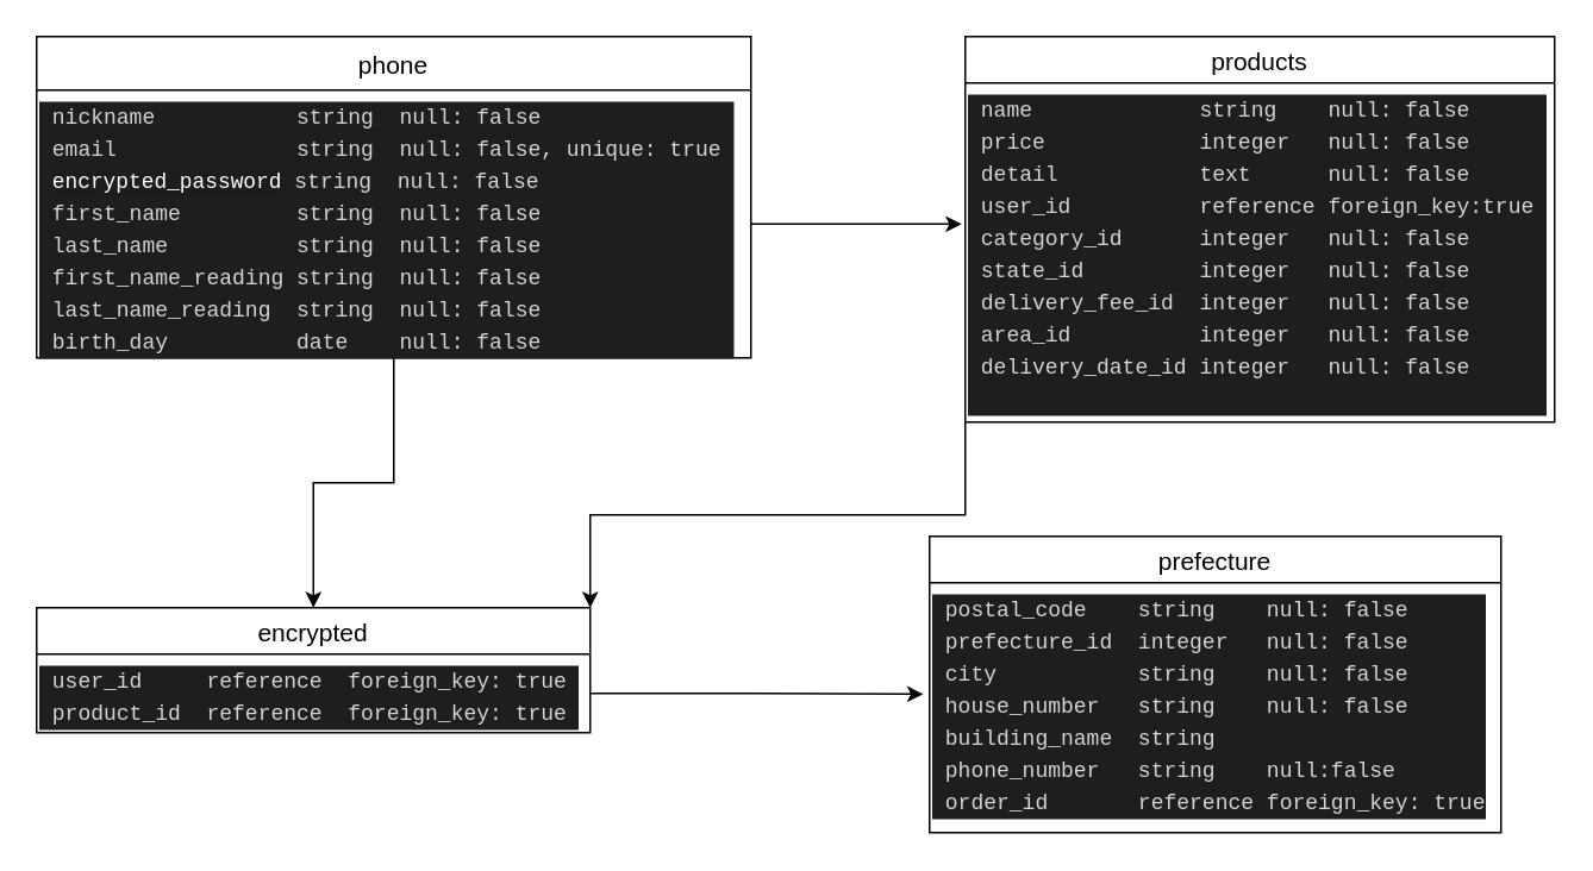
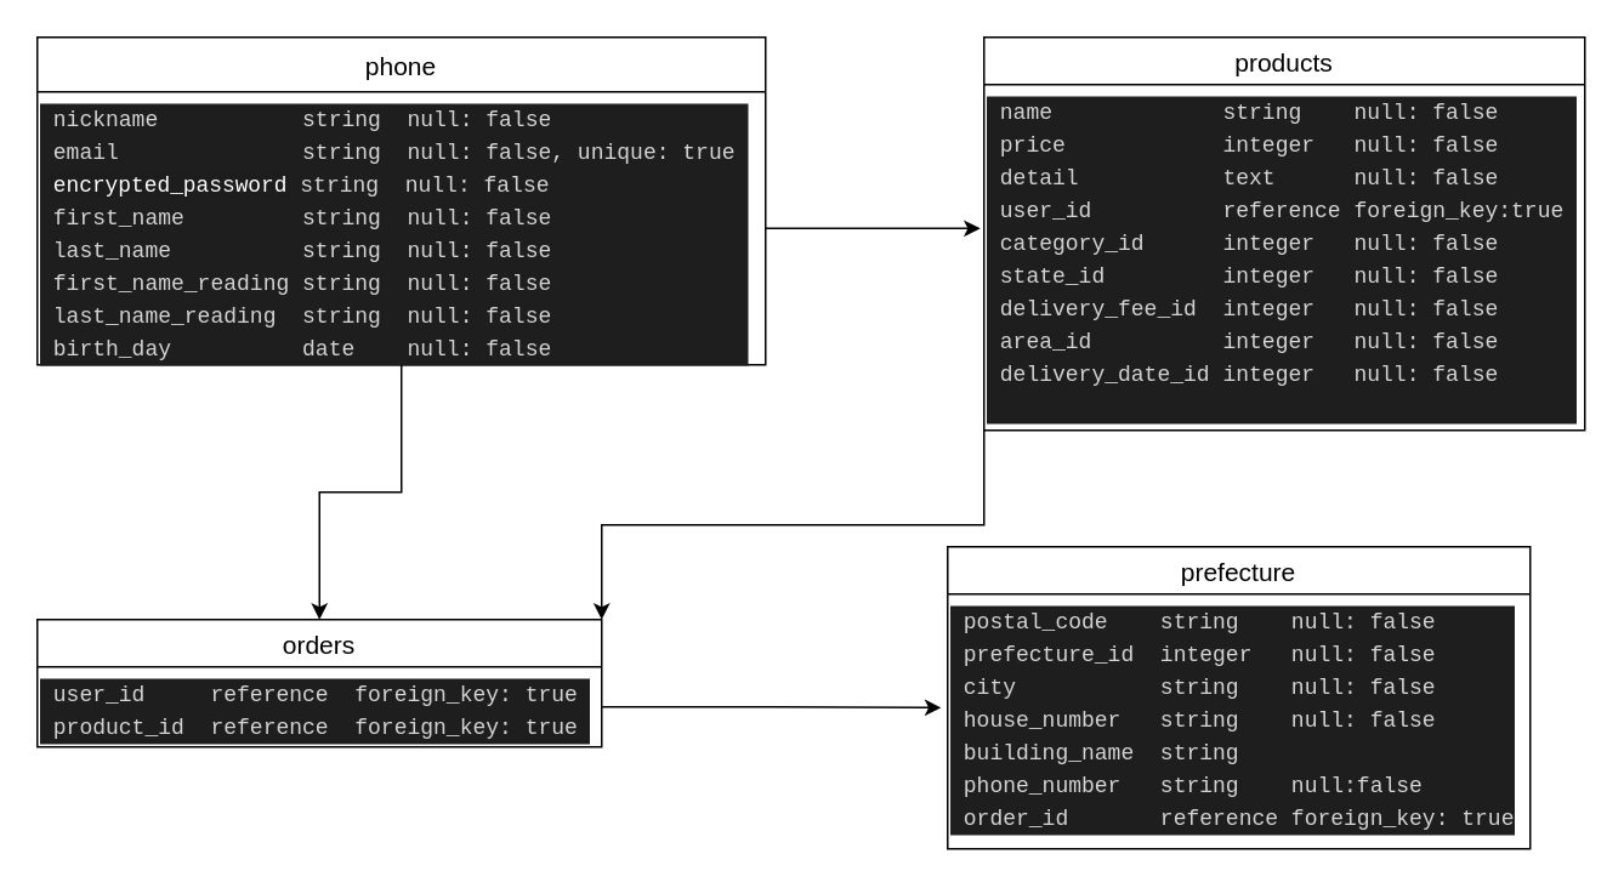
  <mxCell id="0" />
  <mxCell id="1" parent="0" />
  <mxCell id="2" value="phone" style="swimlane;fontStyle=0;childLayout=stackLayout;horizontal=1;startSize=30;horizontalStack=0;resizeParent=1;resizeParentMax=0;resizeLast=0;collapsible=1;marginBottom=0;align=center;fontSize=14;" vertex="1" parent="1"><mxGeometry y="20" width="400" height="180" as="geometry" x="20" /></mxCell>
  <mxCell id="3" value="&lt;div style=&quot;background-color: rgb(30 , 30 , 30) ; font-family: &amp;#34;menlo&amp;#34; , &amp;#34;monaco&amp;#34; , &amp;#34;courier new&amp;#34; , monospace ; font-weight: normal ; font-size: 12px ; line-height: 18px&quot;&gt;&lt;div style=&quot;color: rgb(212 , 212 , 212)&quot;&gt;&lt;span style=&quot;color: #d4d4d4&quot;&gt;&amp;nbsp;nickname&amp;nbsp; &amp;nbsp; &amp;nbsp; &amp;nbsp; &amp;nbsp; &amp;nbsp;string&amp;nbsp; null: false&amp;nbsp;&lt;/span&gt;&lt;/div&gt;&lt;div style=&quot;color: rgb(212 , 212 , 212)&quot;&gt;&lt;span style=&quot;color: #d4d4d4&quot;&gt;&amp;nbsp;email&amp;nbsp; &amp;nbsp; &amp;nbsp; &amp;nbsp; &amp;nbsp; &amp;nbsp; &amp;nbsp; string&amp;nbsp; null: false, unique: true&amp;nbsp;&lt;/span&gt;&lt;/div&gt;&lt;div&gt;&lt;span style=&quot;color: rgb(212 , 212 , 212)&quot;&gt;&amp;nbsp;&lt;/span&gt;&lt;span style=&quot;background-color: rgba(27 , 31 , 35 , 0.05) ; font-size: 11.9px&quot;&gt;&lt;font color=&quot;#ffffff&quot;&gt;encrypted_password&lt;/font&gt;&lt;/span&gt;&lt;font color=&quot;#d4d4d4&quot;&gt;&amp;nbsp;string&amp;nbsp; null: false&amp;nbsp;&lt;/font&gt;&lt;/div&gt;&lt;div style=&quot;color: rgb(212 , 212 , 212)&quot;&gt;&lt;span style=&quot;color: #d4d4d4&quot;&gt;&amp;nbsp;first_name&amp;nbsp; &amp;nbsp; &amp;nbsp; &amp;nbsp; &amp;nbsp;string&amp;nbsp; null: false&amp;nbsp;&lt;/span&gt;&lt;/div&gt;&lt;div style=&quot;color: rgb(212 , 212 , 212)&quot;&gt;&lt;span style=&quot;color: #d4d4d4&quot;&gt;&amp;nbsp;last_name&amp;nbsp; &amp;nbsp; &amp;nbsp; &amp;nbsp; &amp;nbsp; string&amp;nbsp; null: false&amp;nbsp;&lt;/span&gt;&lt;/div&gt;&lt;div style=&quot;color: rgb(212 , 212 , 212)&quot;&gt;&lt;span style=&quot;color: #d4d4d4&quot;&gt;&amp;nbsp;first_name_reading string&amp;nbsp; null: false &lt;/span&gt;&amp;nbsp;&lt;/div&gt;&lt;div style=&quot;color: rgb(212 , 212 , 212)&quot;&gt;&amp;nbsp;last_name_reading&amp;nbsp; string&amp;nbsp; null: false&amp;nbsp;&lt;/div&gt;&lt;div style=&quot;color: rgb(212 , 212 , 212)&quot;&gt;&lt;span style=&quot;color: #d4d4d4&quot;&gt;&amp;nbsp;birth_day&amp;nbsp; &amp;nbsp; &amp;nbsp; &amp;nbsp; &amp;nbsp; date&amp;nbsp; &amp;nbsp; null: false&amp;nbsp;&lt;/span&gt;&lt;/div&gt;&lt;/div&gt;" style="text;whiteSpace=wrap;html=1;" vertex="1" parent="2"><mxGeometry y="30" width="400" height="150" as="geometry" /></mxCell>
  <mxCell id="4" value="products" style="swimlane;fontStyle=0;childLayout=stackLayout;horizontal=1;startSize=26;horizontalStack=0;resizeParent=1;resizeParentMax=0;resizeLast=0;collapsible=1;marginBottom=0;align=center;fontSize=14;" vertex="1" parent="1"><mxGeometry x="540" y="20" width="330" height="216" as="geometry" /></mxCell>
  <mxCell id="5" value="&lt;div style=&quot;color: rgb(212 , 212 , 212) ; background-color: rgb(30 , 30 , 30) ; font-family: &amp;#34;menlo&amp;#34; , &amp;#34;monaco&amp;#34; , &amp;#34;courier new&amp;#34; , monospace ; font-weight: normal ; font-size: 12px ; line-height: 18px&quot;&gt;&lt;div&gt;&lt;span style=&quot;color: #d4d4d4&quot;&gt;&amp;nbsp;name&amp;nbsp; &amp;nbsp; &amp;nbsp; &amp;nbsp; &amp;nbsp; &amp;nbsp; &amp;nbsp;string&amp;nbsp; &amp;nbsp; null: false&amp;nbsp;&lt;/span&gt;&lt;/div&gt;&lt;div&gt;&lt;span style=&quot;color: #d4d4d4&quot;&gt;&amp;nbsp;price&amp;nbsp; &amp;nbsp; &amp;nbsp; &amp;nbsp; &amp;nbsp; &amp;nbsp; integer&amp;nbsp; &amp;nbsp;null: false&amp;nbsp;&lt;/span&gt;&lt;/div&gt;&lt;div&gt;&lt;span style=&quot;color: #d4d4d4&quot;&gt;&amp;nbsp;detail&amp;nbsp; &amp;nbsp; &amp;nbsp; &amp;nbsp; &amp;nbsp; &amp;nbsp;text&amp;nbsp; &amp;nbsp; &amp;nbsp; null: false&amp;nbsp;&lt;/span&gt;&lt;/div&gt;&lt;div&gt;&amp;nbsp;user_id&amp;nbsp; &amp;nbsp; &amp;nbsp; &amp;nbsp; &amp;nbsp; reference foreign_key:true&amp;nbsp;&lt;/div&gt;&lt;div&gt;&lt;span style=&quot;color: #d4d4d4&quot;&gt;&amp;nbsp;category_id&amp;nbsp; &amp;nbsp; &amp;nbsp; integer&amp;nbsp; &amp;nbsp;null: false&amp;nbsp;&lt;/span&gt;&lt;/div&gt;&lt;div&gt;&lt;span style=&quot;color: #d4d4d4&quot;&gt;&amp;nbsp;state_id&amp;nbsp; &amp;nbsp; &amp;nbsp; &amp;nbsp; &amp;nbsp;integer&amp;nbsp; &amp;nbsp;null: false&amp;nbsp;&lt;/span&gt;&lt;/div&gt;&lt;div&gt;&lt;span style=&quot;color: #d4d4d4&quot;&gt;&amp;nbsp;delivery_fee_id&amp;nbsp; integer&amp;nbsp; &amp;nbsp;null: false&amp;nbsp;&lt;/span&gt;&lt;/div&gt;&lt;div&gt;&lt;span style=&quot;color: #d4d4d4&quot;&gt;&amp;nbsp;area_id&amp;nbsp; &amp;nbsp; &amp;nbsp; &amp;nbsp; &amp;nbsp; integer&amp;nbsp; &amp;nbsp;null: false&amp;nbsp; &amp;nbsp; &amp;nbsp;&amp;nbsp;&lt;/span&gt;&lt;/div&gt;&lt;div&gt;&lt;span style=&quot;color: #d4d4d4&quot;&gt;&amp;nbsp;delivery_date_id integer&amp;nbsp; &amp;nbsp;null: false&amp;nbsp; &amp;nbsp; &amp;nbsp;&amp;nbsp;&lt;/span&gt;&lt;/div&gt;&lt;br&gt;&lt;/div&gt;" style="text;whiteSpace=wrap;html=1;" vertex="1" parent="4"><mxGeometry y="26" width="330" height="190" as="geometry" /></mxCell>
  <mxCell id="6" value="prefecture" style="swimlane;fontStyle=0;childLayout=stackLayout;horizontal=1;startSize=26;horizontalStack=0;resizeParent=1;resizeParentMax=0;resizeLast=0;collapsible=1;marginBottom=0;align=center;fontSize=14;" vertex="1" parent="1"><mxGeometry x="520" y="300" width="320" height="166" as="geometry" /></mxCell>
  <mxCell id="7" value="&lt;div style=&quot;color: rgb(212 , 212 , 212) ; background-color: rgb(30 , 30 , 30) ; font-family: &amp;#34;menlo&amp;#34; , &amp;#34;monaco&amp;#34; , &amp;#34;courier new&amp;#34; , monospace ; font-weight: normal ; font-size: 12px ; line-height: 18px&quot;&gt;&lt;div&gt;&lt;span style=&quot;color: #d4d4d4&quot;&gt;&amp;nbsp;postal_code&amp;nbsp; &amp;nbsp; string&amp;nbsp; &amp;nbsp; null: false&amp;nbsp;&lt;/span&gt;&lt;/div&gt;&lt;div&gt;&lt;span style=&quot;color: #d4d4d4&quot;&gt;&amp;nbsp;prefecture_id&amp;nbsp; integer&amp;nbsp; &amp;nbsp;null: false&amp;nbsp;&lt;/span&gt;&lt;/div&gt;&lt;div&gt;&lt;span style=&quot;color: #d4d4d4&quot;&gt;&amp;nbsp;city&amp;nbsp; &amp;nbsp; &amp;nbsp; &amp;nbsp; &amp;nbsp; &amp;nbsp;string&amp;nbsp; &amp;nbsp; null: false&amp;nbsp;&lt;/span&gt;&lt;/div&gt;&lt;div&gt;&lt;span style=&quot;color: #d4d4d4&quot;&gt;&amp;nbsp;house_number&amp;nbsp; &amp;nbsp;string&amp;nbsp; &amp;nbsp; null: false&amp;nbsp;&lt;/span&gt;&lt;/div&gt;&lt;div&gt;&lt;span style=&quot;color: #d4d4d4&quot;&gt;&amp;nbsp;building_name&amp;nbsp; string&amp;nbsp;&lt;/span&gt;&lt;/div&gt;&lt;div&gt;&lt;span style=&quot;color: #d4d4d4&quot;&gt;&amp;nbsp;phone_number&amp;nbsp; &amp;nbsp;string&amp;nbsp; &amp;nbsp; null:false&amp;nbsp;&lt;/span&gt;&lt;/div&gt;&amp;nbsp;order_id&amp;nbsp; &amp;nbsp; &amp;nbsp; &amp;nbsp;reference foreign_key: true&lt;/div&gt;" style="text;whiteSpace=wrap;html=1;" vertex="1" parent="6"><mxGeometry y="26" width="320" height="140" as="geometry" /></mxCell>
- <mxCell id="8" value="encrypted" style="swimlane;fontStyle=0;childLayout=stackLayout;horizontal=1;startSize=26;horizontalStack=0;resizeParent=1;resizeParentMax=0;resizeLast=0;collapsible=1;marginBottom=0;align=center;fontSize=14;" vertex="1" parent="1"><mxGeometry y="340" width="310" height="70" as="geometry" x="20" /></mxCell>
+ <mxCell id="8" value="orders" style="swimlane;fontStyle=0;childLayout=stackLayout;horizontal=1;startSize=26;horizontalStack=0;resizeParent=1;resizeParentMax=0;resizeLast=0;collapsible=1;marginBottom=0;align=center;fontSize=14;" vertex="1" parent="1"><mxGeometry y="340" width="310" height="70" as="geometry" x="20" /></mxCell>
  <mxCell id="9" value="&lt;div style=&quot;color: rgb(212 , 212 , 212) ; background-color: rgb(30 , 30 , 30) ; font-family: &amp;#34;menlo&amp;#34; , &amp;#34;monaco&amp;#34; , &amp;#34;courier new&amp;#34; , monospace ; font-weight: normal ; font-size: 12px ; line-height: 18px&quot;&gt;&lt;div&gt;&lt;span style=&quot;color: #d4d4d4&quot;&gt;&amp;nbsp;user_id&amp;nbsp; &amp;nbsp; &amp;nbsp;reference&amp;nbsp; foreign_key: true&amp;nbsp;&lt;/span&gt;&lt;/div&gt;&lt;div&gt;&lt;span style=&quot;color: #d4d4d4&quot;&gt;&amp;nbsp;product_id&amp;nbsp; reference&amp;nbsp; foreign_key: true&amp;nbsp;&lt;/span&gt;&lt;/div&gt;&lt;/div&gt;" style="text;whiteSpace=wrap;html=1;" vertex="1" parent="8"><mxGeometry y="26" width="310" height="44" as="geometry" /></mxCell>
  <mxCell id="10" style="edgeStyle=orthogonalEdgeStyle;rounded=0;orthogonalLoop=1;jettySize=auto;html=1;entryX=0.5;entryY=0;entryDx=0;entryDy=0;" edge="1" parent="1" source="3" target="8"><mxGeometry relative="1" as="geometry" /></mxCell>
  <mxCell id="11" style="edgeStyle=orthogonalEdgeStyle;rounded=0;orthogonalLoop=1;jettySize=auto;html=1;exitX=1;exitY=0.5;exitDx=0;exitDy=0;entryX=-0.011;entryY=0.446;entryDx=0;entryDy=0;entryPerimeter=0;" edge="1" parent="1" source="9" target="7"><mxGeometry relative="1" as="geometry" /></mxCell>
  <mxCell id="12" style="edgeStyle=orthogonalEdgeStyle;rounded=0;orthogonalLoop=1;jettySize=auto;html=1;exitX=1;exitY=0.5;exitDx=0;exitDy=0;entryX=-0.006;entryY=0.416;entryDx=0;entryDy=0;entryPerimeter=0;" edge="1" parent="1" source="3" target="5"><mxGeometry relative="1" as="geometry" /></mxCell>
  <mxCell id="13" style="edgeStyle=orthogonalEdgeStyle;rounded=0;orthogonalLoop=1;jettySize=auto;html=1;exitX=0;exitY=1;exitDx=0;exitDy=0;entryX=1;entryY=0;entryDx=0;entryDy=0;" edge="1" parent="1" source="5" target="8"><mxGeometry relative="1" as="geometry" /></mxCell>
